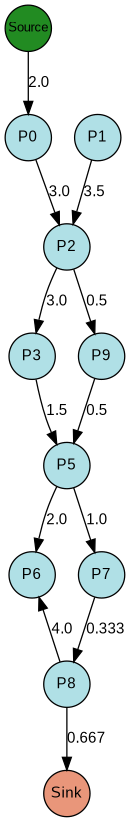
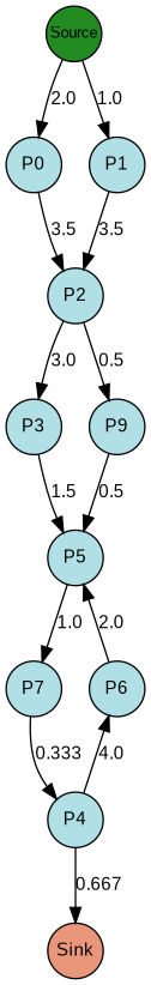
  digraph {
    rankdir=TB
    splines=true
    node [fillcolor=powderblue fixedsize=true fontcolor=black fontname=arial fontsize=12 margin=0 shape=circle style=filled]
    edge [fontcolor=black fontname=arial fontsize=12 margin=0]
    n1 [fillcolor=forestgreen fontsize=10 label=Source width=0.5]
    n2 [label=P0 width=0.5]
    n3 [label=P1 width=0.5]
    n4 [label=P2 width=0.5]
    n5 [label=P3 width=0.5]
    n6 [label=P9 width=0.5]
    n7 [label=P5 width=0.5]
    n8 [label=P6 width=0.5]
    n9 [label=P7 width=0.5]
-   n10 [label=P8 width=0.5]
+   n10 [label=P4 width=0.5]
    n11 [fillcolor=darksalmon label=Sink width=0.5]
    subgraph sub_1 {
      rank=same
      n1
    }
    subgraph sub_2 {
      rank=same
      n2
      n3
    }
    subgraph sub_3 {
      rank=same
      n4
    }
    subgraph sub_4 {
      rank=same
      n5
      n6
    }
    subgraph sub_5 {
      rank=same
      n7
    }
    subgraph sub_6 {
      rank=same
      n8
      n9
    }
    subgraph sub_7 {
      rank=same
      n10
    }
    subgraph sub_8 {
      rank=same
      n11
    }
    n1 -> n2 [label=2.0]
-   n2 -> n4 [label=3.0]
+   n1 -> n3 [label=1.0]
+   n2 -> n4 [label=3.5]
    n3 -> n4 [label=3.5]
    n4 -> n5 [label=3.0]
    n4 -> n6 [label=0.5]
    n5 -> n7 [label=1.5]
    n6 -> n7 [label=0.5]
-   n7 -> n8 [label=2.0]
+   n8 -> n7 [label=2.0]
    n7 -> n9 [label=1.0]
    n9 -> n10 [label=0.333]
    n10 -> n8 [label=4.0]
    n10 -> n11 [label=0.667]
  }
